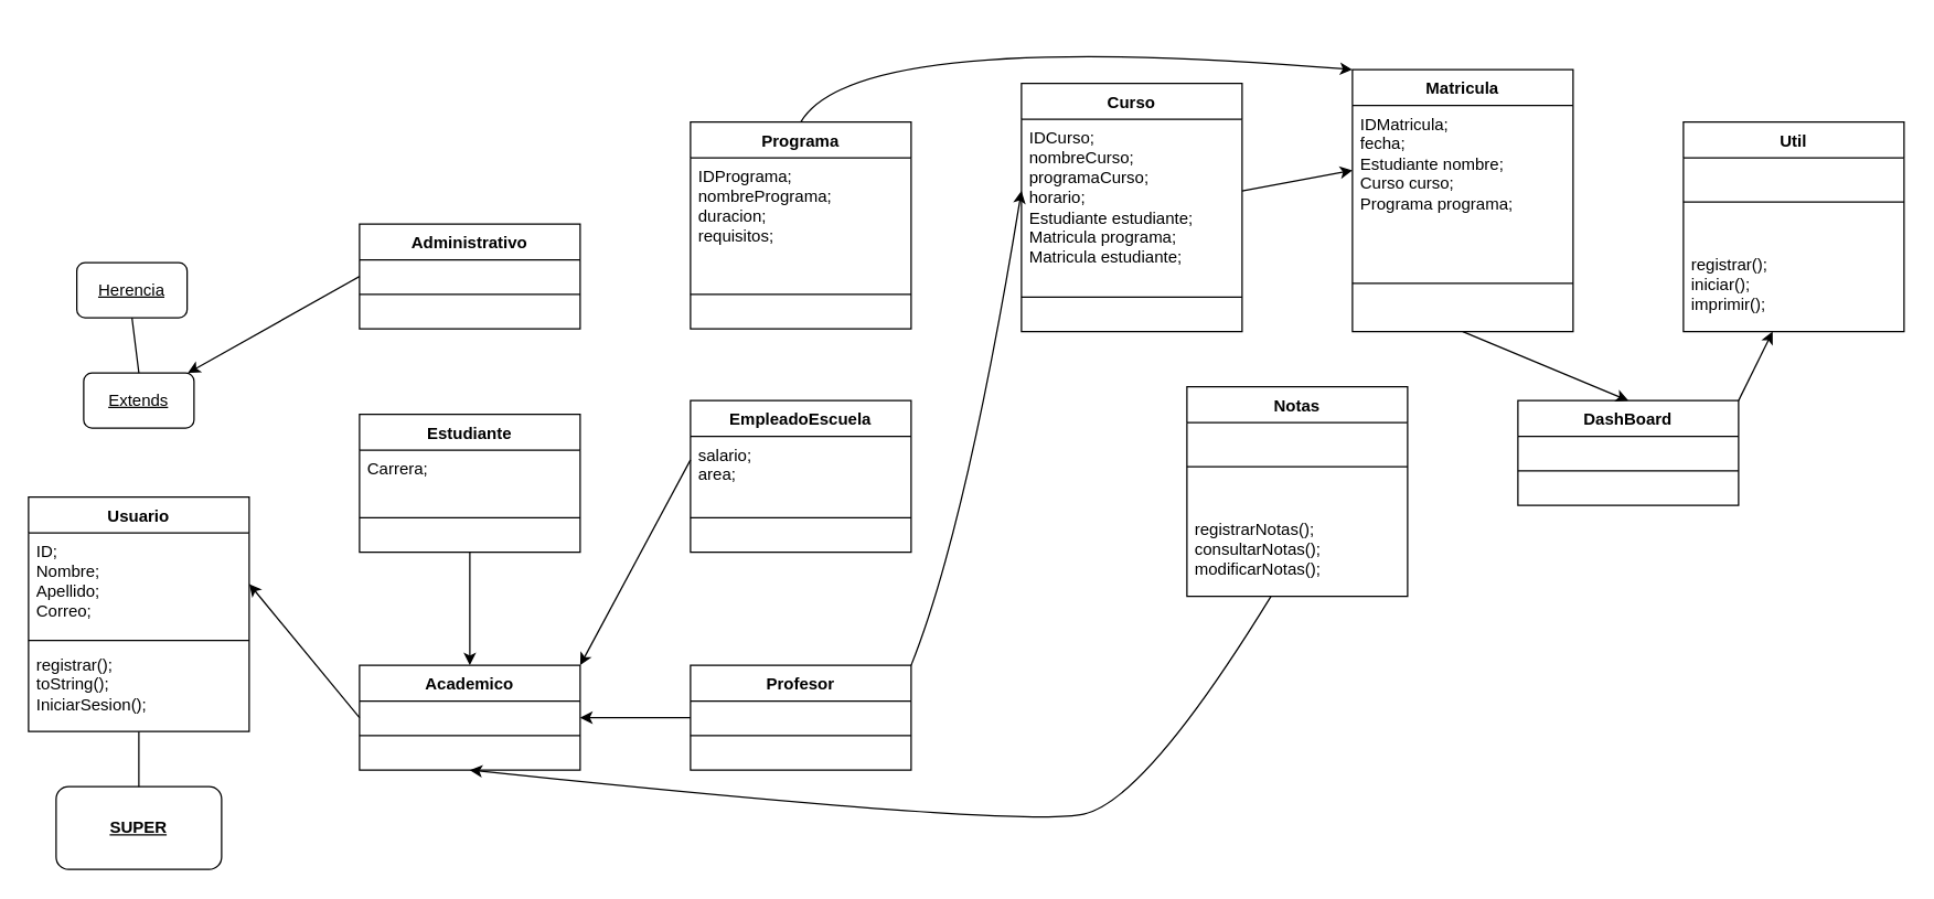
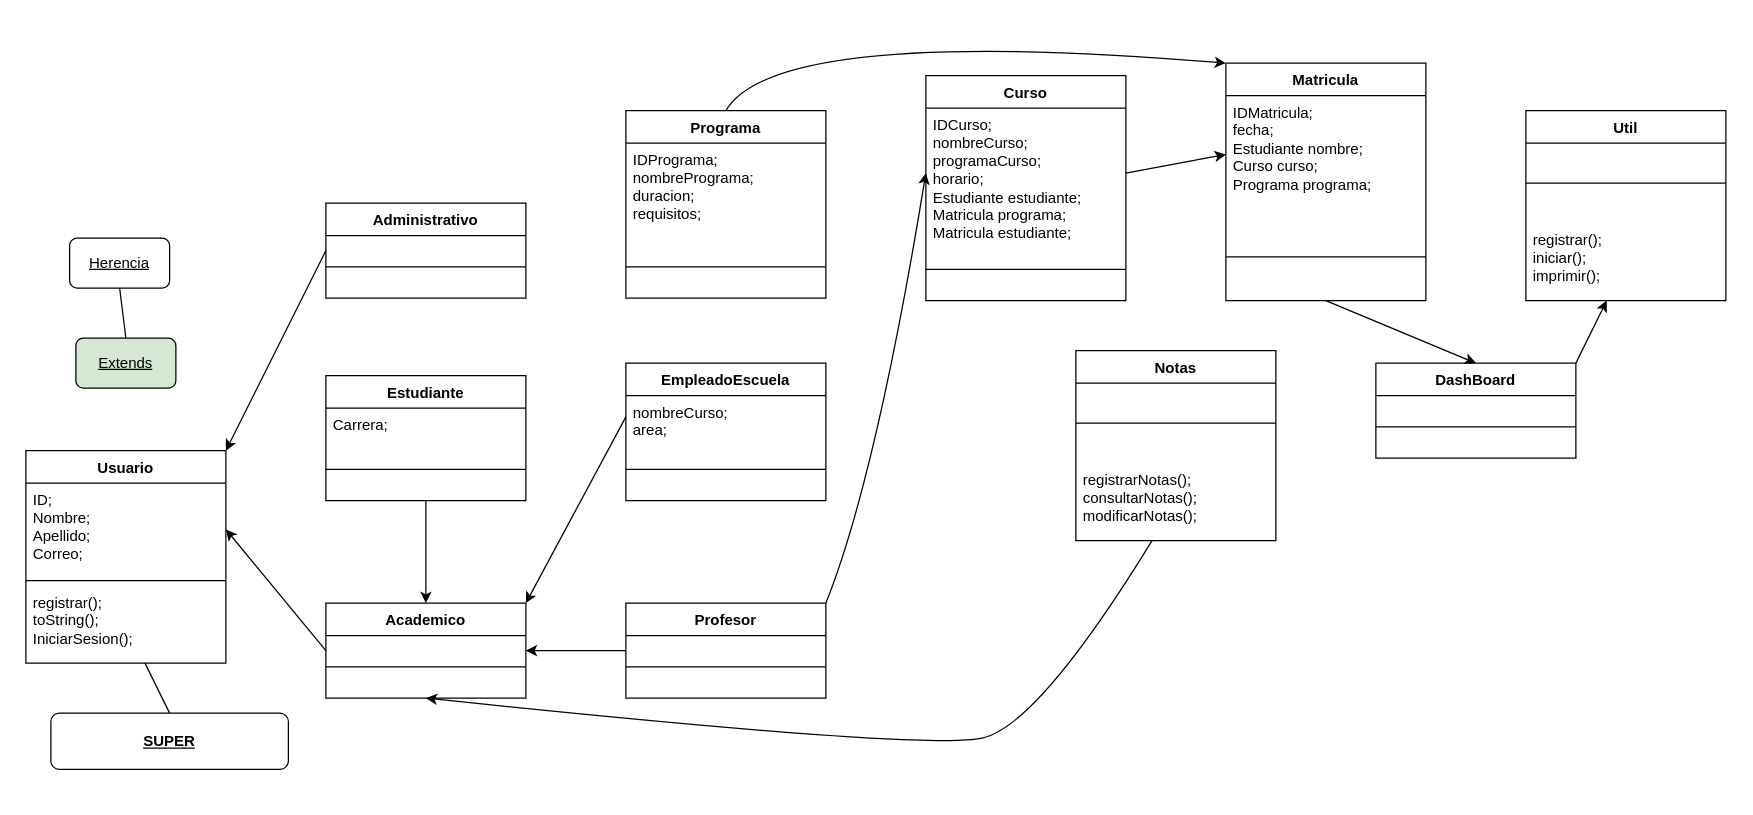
  <mxCell id="0" />
  <mxCell id="1" parent="0" />
  <mxCell id="2" value="Usuario" style="swimlane;fontStyle=1;align=center;verticalAlign=top;childLayout=stackLayout;horizontal=1;startSize=26;horizontalStack=0;resizeParent=1;resizeParentMax=0;resizeLast=0;collapsible=1;marginBottom=0;whiteSpace=wrap;html=1;" vertex="1" parent="1"><mxGeometry x="20" y="360" width="160" height="170" as="geometry" /></mxCell>
  <mxCell id="3" value="ID;&lt;br&gt;Nombre;&lt;br&gt;Apellido;&lt;br&gt;Correo;" style="text;strokeColor=none;fillColor=none;align=left;verticalAlign=top;spacingLeft=4;spacingRight=4;overflow=hidden;rotatable=0;points=[[0,0.5],[1,0.5]];portConstraint=eastwest;whiteSpace=wrap;html=1;" vertex="1" parent="2"><mxGeometry y="26" width="160" height="74" as="geometry" /></mxCell>
  <mxCell id="4" value="" style="line;strokeWidth=1;fillColor=none;align=left;verticalAlign=middle;spacingTop=-1;spacingLeft=3;spacingRight=3;rotatable=0;labelPosition=right;points=[];portConstraint=eastwest;strokeColor=inherit;" vertex="1" parent="2"><mxGeometry y="100" width="160" height="8" as="geometry" /></mxCell>
  <mxCell id="5" value="registrar();&lt;br&gt;toString();&lt;br&gt;IniciarSesion();" style="text;strokeColor=none;fillColor=none;align=left;verticalAlign=top;spacingLeft=4;spacingRight=4;overflow=hidden;rotatable=0;points=[[0,0.5],[1,0.5]];portConstraint=eastwest;whiteSpace=wrap;html=1;" vertex="1" parent="2"><mxGeometry y="108" width="160" height="62" as="geometry" /></mxCell>
  <mxCell id="6" value="Estudiante" style="swimlane;fontStyle=1;align=center;verticalAlign=top;childLayout=stackLayout;horizontal=1;startSize=26;horizontalStack=0;resizeParent=1;resizeParentMax=0;resizeLast=0;collapsible=1;marginBottom=0;whiteSpace=wrap;html=1;" vertex="1" parent="1"><mxGeometry x="260" y="300" width="160" height="100" as="geometry" /></mxCell>
  <mxCell id="7" value="Carrera;" style="text;strokeColor=none;fillColor=none;align=left;verticalAlign=top;spacingLeft=4;spacingRight=4;overflow=hidden;rotatable=0;points=[[0,0.5],[1,0.5]];portConstraint=eastwest;whiteSpace=wrap;html=1;" vertex="1" parent="6"><mxGeometry y="26" width="160" height="24" as="geometry" /></mxCell>
  <mxCell id="8" value="" style="line;strokeWidth=1;fillColor=none;align=left;verticalAlign=middle;spacingTop=-1;spacingLeft=3;spacingRight=3;rotatable=0;labelPosition=right;points=[];portConstraint=eastwest;strokeColor=inherit;" vertex="1" parent="6"><mxGeometry y="50" width="160" height="50" as="geometry" /></mxCell>
  <mxCell id="9" value="EmpleadoEscuela" style="swimlane;fontStyle=1;align=center;verticalAlign=top;childLayout=stackLayout;horizontal=1;startSize=26;horizontalStack=0;resizeParent=1;resizeParentMax=0;resizeLast=0;collapsible=1;marginBottom=0;whiteSpace=wrap;html=1;" vertex="1" parent="1"><mxGeometry x="500" y="290" width="160" height="110" as="geometry" /></mxCell>
- <mxCell id="10" value="salario;&lt;br&gt;area;" style="text;strokeColor=none;fillColor=none;align=left;verticalAlign=top;spacingLeft=4;spacingRight=4;overflow=hidden;rotatable=0;points=[[0,0.5],[1,0.5]];portConstraint=eastwest;whiteSpace=wrap;html=1;" vertex="1" parent="9"><mxGeometry y="26" width="160" height="34" as="geometry" /></mxCell>
+ <mxCell id="10" value="nombreCurso;&lt;br&gt;area;" style="text;strokeColor=none;fillColor=none;align=left;verticalAlign=top;spacingLeft=4;spacingRight=4;overflow=hidden;rotatable=0;points=[[0,0.5],[1,0.5]];portConstraint=eastwest;whiteSpace=wrap;html=1;" vertex="1" parent="9"><mxGeometry y="26" width="160" height="34" as="geometry" /></mxCell>
  <mxCell id="11" value="" style="line;strokeWidth=1;fillColor=none;align=left;verticalAlign=middle;spacingTop=-1;spacingLeft=3;spacingRight=3;rotatable=0;labelPosition=right;points=[];portConstraint=eastwest;strokeColor=inherit;" vertex="1" parent="9"><mxGeometry y="60" width="160" height="50" as="geometry" /></mxCell>
  <mxCell id="12" value="Matricula" style="swimlane;fontStyle=1;align=center;verticalAlign=top;childLayout=stackLayout;horizontal=1;startSize=26;horizontalStack=0;resizeParent=1;resizeParentMax=0;resizeLast=0;collapsible=1;marginBottom=0;whiteSpace=wrap;html=1;" vertex="1" parent="1"><mxGeometry x="980" y="50" width="160" height="190" as="geometry" /></mxCell>
  <mxCell id="13" value="IDMatricula;&lt;br&gt;fecha;&lt;br&gt;Estudiante nombre;&lt;br&gt;Curso curso;&lt;br&gt;Programa programa;&lt;br&gt;" style="text;strokeColor=none;fillColor=none;align=left;verticalAlign=top;spacingLeft=4;spacingRight=4;overflow=hidden;rotatable=0;points=[[0,0.5],[1,0.5]];portConstraint=eastwest;whiteSpace=wrap;html=1;" vertex="1" parent="12"><mxGeometry y="26" width="160" height="94" as="geometry" /></mxCell>
  <mxCell id="14" value="" style="line;strokeWidth=1;fillColor=none;align=left;verticalAlign=middle;spacingTop=-1;spacingLeft=3;spacingRight=3;rotatable=0;labelPosition=right;points=[];portConstraint=eastwest;strokeColor=inherit;" vertex="1" parent="12"><mxGeometry y="120" width="160" height="70" as="geometry" /></mxCell>
  <mxCell id="15" value="Curso" style="swimlane;fontStyle=1;align=center;verticalAlign=top;childLayout=stackLayout;horizontal=1;startSize=26;horizontalStack=0;resizeParent=1;resizeParentMax=0;resizeLast=0;collapsible=1;marginBottom=0;whiteSpace=wrap;html=1;flipH=0;" vertex="1" parent="1"><mxGeometry x="740" y="60" width="160" height="180" as="geometry" /></mxCell>
  <mxCell id="16" value="IDCurso;&lt;br&gt;nombreCurso;&lt;br&gt;programaCurso;&lt;br&gt;horario;&lt;br&gt;Estudiante estudiante;&lt;br&gt;Matricula programa;&lt;br&gt;Matricula estudiante;" style="text;strokeColor=none;fillColor=none;align=left;verticalAlign=top;spacingLeft=4;spacingRight=4;overflow=hidden;rotatable=0;points=[[0,0.5],[1,0.5]];portConstraint=eastwest;whiteSpace=wrap;html=1;" vertex="1" parent="15"><mxGeometry y="26" width="160" height="104" as="geometry" /></mxCell>
  <mxCell id="17" value="" style="line;strokeWidth=1;fillColor=none;align=left;verticalAlign=middle;spacingTop=-1;spacingLeft=3;spacingRight=3;rotatable=0;labelPosition=right;points=[];portConstraint=eastwest;strokeColor=inherit;" vertex="1" parent="15"><mxGeometry y="130" width="160" height="50" as="geometry" /></mxCell>
  <mxCell id="18" value="Programa" style="swimlane;fontStyle=1;align=center;verticalAlign=top;childLayout=stackLayout;horizontal=1;startSize=26;horizontalStack=0;resizeParent=1;resizeParentMax=0;resizeLast=0;collapsible=1;marginBottom=0;whiteSpace=wrap;html=1;flipH=0;" vertex="1" parent="1"><mxGeometry x="500" y="88" width="160" height="150" as="geometry"><mxRectangle x="720" y="160" width="100" height="30" as="alternateBounds" /></mxGeometry></mxCell>
  <mxCell id="19" value="IDPrograma;&lt;br&gt;nombrePrograma;&lt;br&gt;duracion;&lt;br&gt;requisitos;" style="text;strokeColor=none;fillColor=none;align=left;verticalAlign=top;spacingLeft=4;spacingRight=4;overflow=hidden;rotatable=0;points=[[0,0.5],[1,0.5]];portConstraint=eastwest;whiteSpace=wrap;html=1;" vertex="1" parent="18"><mxGeometry y="26" width="160" height="74" as="geometry" /></mxCell>
  <mxCell id="20" value="" style="line;strokeWidth=1;fillColor=none;align=left;verticalAlign=middle;spacingTop=-1;spacingLeft=3;spacingRight=3;rotatable=0;labelPosition=right;points=[];portConstraint=eastwest;strokeColor=inherit;" vertex="1" parent="18"><mxGeometry y="100" width="160" height="50" as="geometry" /></mxCell>
- <mxCell id="21" value="&lt;u&gt;Extends&lt;/u&gt;" style="rounded=1;whiteSpace=wrap;html=1;" vertex="1" parent="1"><mxGeometry x="60" y="270" width="80" height="40" as="geometry" /></mxCell>
+ <mxCell id="21" value="&lt;u&gt;Extends&lt;/u&gt;" style="rounded=1;whiteSpace=wrap;html=1;fillColor=#d5e8d4;" vertex="1" parent="1"><mxGeometry x="60" y="270" width="80" height="40" as="geometry" /></mxCell>
  <mxCell id="22" value="&lt;u&gt;Herencia&lt;/u&gt;" style="rounded=1;whiteSpace=wrap;html=1;" vertex="1" parent="1"><mxGeometry x="55" y="190" width="80" height="40" as="geometry" /></mxCell>
  <mxCell id="23" value="" style="endArrow=none;html=1;rounded=0;entryX=0.5;entryY=1;entryDx=0;entryDy=0;exitX=0.5;exitY=0;exitDx=0;exitDy=0;" edge="1" parent="1" source="21" target="22"><mxGeometry width="50" height="50" relative="1" as="geometry"><mxPoint x="-10" y="310" as="sourcePoint" /><mxPoint x="40" y="260" as="targetPoint" /></mxGeometry></mxCell>
- <mxCell id="24" value="&lt;u&gt;&lt;b&gt;SUPER&lt;/b&gt;&lt;/u&gt;" style="rounded=1;whiteSpace=wrap;html=1;" vertex="1" parent="1"><mxGeometry x="40" y="570" width="120" height="60" as="geometry" /></mxCell>
+ <mxCell id="24" value="&lt;u&gt;&lt;b&gt;SUPER&lt;/b&gt;&lt;/u&gt;" style="rounded=1;whiteSpace=wrap;html=1;" vertex="1" parent="1"><mxGeometry x="40" y="570" width="190" height="45" as="geometry" /></mxCell>
  <mxCell id="25" value="Notas" style="swimlane;fontStyle=1;align=center;verticalAlign=top;childLayout=stackLayout;horizontal=1;startSize=26;horizontalStack=0;resizeParent=1;resizeParentMax=0;resizeLast=0;collapsible=1;marginBottom=0;whiteSpace=wrap;html=1;" vertex="1" parent="1"><mxGeometry x="860" y="280" width="160" height="152" as="geometry" /></mxCell>
  <mxCell id="26" value="" style="line;strokeWidth=1;fillColor=none;align=left;verticalAlign=middle;spacingTop=-1;spacingLeft=3;spacingRight=3;rotatable=0;labelPosition=right;points=[];portConstraint=eastwest;strokeColor=inherit;" vertex="1" parent="25"><mxGeometry y="26" width="160" height="64" as="geometry" /></mxCell>
  <mxCell id="27" value="registrarNotas();&lt;br&gt;consultarNotas();&lt;br&gt;modificarNotas();" style="text;strokeColor=none;fillColor=none;align=left;verticalAlign=top;spacingLeft=4;spacingRight=4;overflow=hidden;rotatable=0;points=[[0,0.5],[1,0.5]];portConstraint=eastwest;whiteSpace=wrap;html=1;" vertex="1" parent="25"><mxGeometry y="90" width="160" height="62" as="geometry" /></mxCell>
  <mxCell id="28" value="Profesor" style="swimlane;fontStyle=1;align=center;verticalAlign=top;childLayout=stackLayout;horizontal=1;startSize=26;horizontalStack=0;resizeParent=1;resizeParentMax=0;resizeLast=0;collapsible=1;marginBottom=0;whiteSpace=wrap;html=1;" vertex="1" parent="1"><mxGeometry x="500" y="482" width="160" height="76" as="geometry" /></mxCell>
  <mxCell id="29" value="" style="line;strokeWidth=1;fillColor=none;align=left;verticalAlign=middle;spacingTop=-1;spacingLeft=3;spacingRight=3;rotatable=0;labelPosition=right;points=[];portConstraint=eastwest;strokeColor=inherit;" vertex="1" parent="28"><mxGeometry y="26" width="160" height="50" as="geometry" /></mxCell>
  <mxCell id="30" value="Academico" style="swimlane;fontStyle=1;align=center;verticalAlign=top;childLayout=stackLayout;horizontal=1;startSize=26;horizontalStack=0;resizeParent=1;resizeParentMax=0;resizeLast=0;collapsible=1;marginBottom=0;whiteSpace=wrap;html=1;" vertex="1" parent="1"><mxGeometry x="260" y="482" width="160" height="76" as="geometry" /></mxCell>
  <mxCell id="31" value="" style="line;strokeWidth=1;fillColor=none;align=left;verticalAlign=middle;spacingTop=-1;spacingLeft=3;spacingRight=3;rotatable=0;labelPosition=right;points=[];portConstraint=eastwest;strokeColor=inherit;" vertex="1" parent="30"><mxGeometry y="26" width="160" height="50" as="geometry" /></mxCell>
  <mxCell id="32" value="Administrativo" style="swimlane;fontStyle=1;align=center;verticalAlign=top;childLayout=stackLayout;horizontal=1;startSize=26;horizontalStack=0;resizeParent=1;resizeParentMax=0;resizeLast=0;collapsible=1;marginBottom=0;whiteSpace=wrap;html=1;" vertex="1" parent="1"><mxGeometry x="260" y="162" width="160" height="76" as="geometry" /></mxCell>
  <mxCell id="33" value="" style="line;strokeWidth=1;fillColor=none;align=left;verticalAlign=middle;spacingTop=-1;spacingLeft=3;spacingRight=3;rotatable=0;labelPosition=right;points=[];portConstraint=eastwest;strokeColor=inherit;" vertex="1" parent="32"><mxGeometry y="26" width="160" height="50" as="geometry" /></mxCell>
  <mxCell id="34" value="DashBoard" style="swimlane;fontStyle=1;align=center;verticalAlign=top;childLayout=stackLayout;horizontal=1;startSize=26;horizontalStack=0;resizeParent=1;resizeParentMax=0;resizeLast=0;collapsible=1;marginBottom=0;whiteSpace=wrap;html=1;" vertex="1" parent="1"><mxGeometry x="1100" y="290" width="160" height="76" as="geometry" /></mxCell>
  <mxCell id="35" value="" style="line;strokeWidth=1;fillColor=none;align=left;verticalAlign=middle;spacingTop=-1;spacingLeft=3;spacingRight=3;rotatable=0;labelPosition=right;points=[];portConstraint=eastwest;strokeColor=inherit;" vertex="1" parent="34"><mxGeometry y="26" width="160" height="50" as="geometry" /></mxCell>
  <mxCell id="36" value="Util" style="swimlane;fontStyle=1;align=center;verticalAlign=top;childLayout=stackLayout;horizontal=1;startSize=26;horizontalStack=0;resizeParent=1;resizeParentMax=0;resizeLast=0;collapsible=1;marginBottom=0;whiteSpace=wrap;html=1;" vertex="1" parent="1"><mxGeometry x="1220" y="88" width="160" height="152" as="geometry" /></mxCell>
  <mxCell id="37" value="" style="line;strokeWidth=1;fillColor=none;align=left;verticalAlign=middle;spacingTop=-1;spacingLeft=3;spacingRight=3;rotatable=0;labelPosition=right;points=[];portConstraint=eastwest;strokeColor=inherit;" vertex="1" parent="36"><mxGeometry y="26" width="160" height="64" as="geometry" /></mxCell>
  <mxCell id="38" value="registrar();&lt;br&gt;iniciar();&lt;br&gt;imprimir();" style="text;strokeColor=none;fillColor=none;align=left;verticalAlign=top;spacingLeft=4;spacingRight=4;overflow=hidden;rotatable=0;points=[[0,0.5],[1,0.5]];portConstraint=eastwest;whiteSpace=wrap;html=1;" vertex="1" parent="36"><mxGeometry y="90" width="160" height="62" as="geometry" /></mxCell>
  <mxCell id="39" value="" style="curved=1;endArrow=classic;html=1;rounded=0;exitX=0.5;exitY=0;exitDx=0;exitDy=0;entryX=0;entryY=0;entryDx=0;entryDy=0;" edge="1" parent="1" source="18" target="12"><mxGeometry width="50" height="50" relative="1" as="geometry"><mxPoint x="620" y="70" as="sourcePoint" /><mxPoint x="670" y="20" as="targetPoint" /><Array as="points"><mxPoint x="620" y="20" /></Array></mxGeometry></mxCell>
- <mxCell id="40" value="" style="endArrow=classic;html=1;rounded=0;exitX=0;exitY=0.5;exitDx=0;exitDy=0;" edge="1" parent="1" source="32" target="21"><mxGeometry width="50" height="50" relative="1" as="geometry"><mxPoint x="210" y="100" as="sourcePoint" /><mxPoint x="170" y="240" as="targetPoint" /></mxGeometry></mxCell>
+ <mxCell id="40" value="" style="endArrow=classic;html=1;rounded=0;exitX=0;exitY=0.5;exitDx=0;exitDy=0;entryX=1;entryY=0;entryDx=0;entryDy=0;" edge="1" parent="1" source="32" target="2"><mxGeometry width="50" height="50" relative="1" as="geometry"><mxPoint x="210" y="100" as="sourcePoint" /><mxPoint x="170" y="240" as="targetPoint" /></mxGeometry></mxCell>
  <mxCell id="41" value="" style="endArrow=classic;html=1;rounded=0;entryX=0.5;entryY=0;entryDx=0;entryDy=0;exitX=0.5;exitY=1;exitDx=0;exitDy=0;" edge="1" parent="1" source="6" target="30"><mxGeometry width="50" height="50" relative="1" as="geometry"><mxPoint x="410" y="470" as="sourcePoint" /><mxPoint x="460" y="420" as="targetPoint" /></mxGeometry></mxCell>
  <mxCell id="42" value="" style="endArrow=classic;html=1;rounded=0;entryX=1;entryY=0.5;entryDx=0;entryDy=0;exitX=0;exitY=0.5;exitDx=0;exitDy=0;" edge="1" parent="1" source="30" target="3"><mxGeometry width="50" height="50" relative="1" as="geometry"><mxPoint x="230" y="660" as="sourcePoint" /><mxPoint x="280" y="610" as="targetPoint" /></mxGeometry></mxCell>
  <mxCell id="43" value="" style="endArrow=classic;html=1;rounded=0;exitX=0;exitY=0.5;exitDx=0;exitDy=0;entryX=1;entryY=0;entryDx=0;entryDy=0;" edge="1" parent="1" source="10" target="30"><mxGeometry width="50" height="50" relative="1" as="geometry"><mxPoint x="660" y="450" as="sourcePoint" /><mxPoint x="370" y="470" as="targetPoint" /></mxGeometry></mxCell>
  <mxCell id="44" value="" style="endArrow=classic;html=1;rounded=0;entryX=1;entryY=0.5;entryDx=0;entryDy=0;exitX=0;exitY=0.5;exitDx=0;exitDy=0;" edge="1" parent="1" source="28" target="30"><mxGeometry width="50" height="50" relative="1" as="geometry"><mxPoint x="420" y="700" as="sourcePoint" /><mxPoint x="470" y="650" as="targetPoint" /></mxGeometry></mxCell>
  <mxCell id="45" value="" style="curved=1;endArrow=classic;html=1;rounded=0;exitX=1;exitY=0;exitDx=0;exitDy=0;entryX=0;entryY=0.5;entryDx=0;entryDy=0;" edge="1" parent="1" source="28" target="16"><mxGeometry width="50" height="50" relative="1" as="geometry"><mxPoint x="700" y="432" as="sourcePoint" /><mxPoint x="750" y="382" as="targetPoint" /><Array as="points"><mxPoint x="700" y="382" /></Array></mxGeometry></mxCell>
  <mxCell id="46" value="" style="curved=1;endArrow=classic;html=1;rounded=0;entryX=0.5;entryY=1;entryDx=0;entryDy=0;" edge="1" parent="1" source="27" target="30"><mxGeometry width="50" height="50" relative="1" as="geometry"><mxPoint x="750" y="570" as="sourcePoint" /><mxPoint x="410" y="700" as="targetPoint" /><Array as="points"><mxPoint x="830" y="580" /><mxPoint x="740" y="600" /></Array></mxGeometry></mxCell>
  <mxCell id="47" value="" style="endArrow=classic;html=1;rounded=0;entryX=0;entryY=0.5;entryDx=0;entryDy=0;exitX=1;exitY=0.5;exitDx=0;exitDy=0;" edge="1" parent="1" source="16" target="13"><mxGeometry width="50" height="50" relative="1" as="geometry"><mxPoint x="910" y="189" as="sourcePoint" /><mxPoint x="960" y="139" as="targetPoint" /></mxGeometry></mxCell>
  <mxCell id="48" value="" style="endArrow=classic;html=1;rounded=0;exitX=0.5;exitY=1;exitDx=0;exitDy=0;entryX=0.5;entryY=0;entryDx=0;entryDy=0;" edge="1" parent="1" source="12" target="34"><mxGeometry width="50" height="50" relative="1" as="geometry"><mxPoint x="1230" y="470" as="sourcePoint" /><mxPoint x="1280" y="420" as="targetPoint" /></mxGeometry></mxCell>
  <mxCell id="49" value="" style="endArrow=classic;html=1;rounded=0;exitX=1;exitY=0;exitDx=0;exitDy=0;" edge="1" parent="1" source="34" target="38"><mxGeometry width="50" height="50" relative="1" as="geometry"><mxPoint x="1310" y="400" as="sourcePoint" /><mxPoint x="1360" y="350" as="targetPoint" /></mxGeometry></mxCell>
  <mxCell id="50" value="" style="endArrow=none;html=1;rounded=0;exitX=0.5;exitY=0;exitDx=0;exitDy=0;" edge="1" parent="1" source="24" target="5"><mxGeometry width="50" height="50" relative="1" as="geometry"><mxPoint x="170" y="640" as="sourcePoint" /><mxPoint x="220" y="590" as="targetPoint" /></mxGeometry></mxCell>
